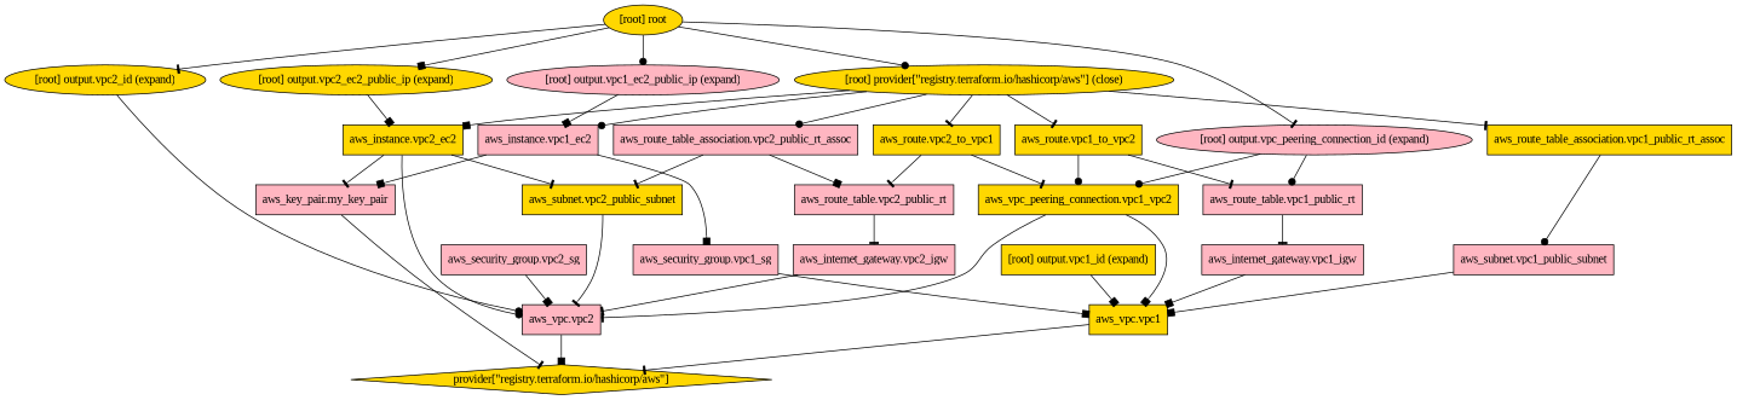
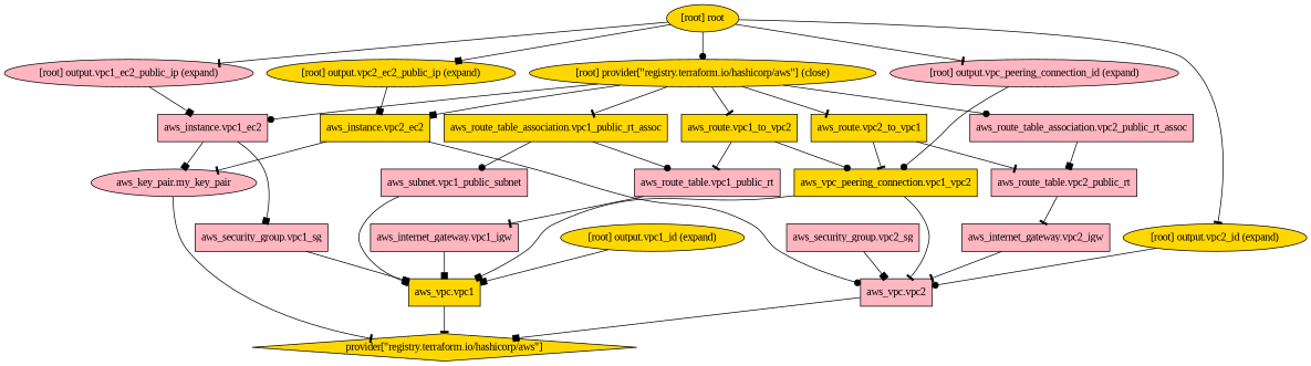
  digraph {
    compound=true
    fontname="Liberation Serif"
    newrank=true
    node [fillcolor=lightpink fontname="Liberation Serif" shape=box style=filled]
    edge [arrowhead=tee fontname="Liberation Serif"]
    n1 [label="aws_instance.vpc1_ec2"]
-   n2 [label="aws_key_pair.my_key_pair"]
+   n2 [label="aws_key_pair.my_key_pair" shape=ellipse]
    n3 [label="aws_security_group.vpc1_sg"]
    n4 [label="aws_subnet.vpc1_public_subnet"]
    n5 [fillcolor=gold label="aws_instance.vpc2_ec2"]
    n6 [label="aws_security_group.vpc2_sg"]
-   n7 [fillcolor=gold label="aws_subnet.vpc2_public_subnet"]
    n8 [label="aws_internet_gateway.vpc1_igw"]
    n9 [fillcolor=gold label="aws_vpc.vpc1"]
    n10 [label="aws_internet_gateway.vpc2_igw"]
    n11 [label="aws_vpc.vpc2"]
    n12 [fillcolor=gold label="provider[\"registry.terraform.io/hashicorp/aws\"]" shape=diamond]
    n13 [fillcolor=gold label="aws_route.vpc1_to_vpc2"]
    n14 [label="aws_route_table.vpc1_public_rt"]
    n15 [fillcolor=gold label="aws_vpc_peering_connection.vpc1_vpc2"]
    n16 [fillcolor=gold label="aws_route.vpc2_to_vpc1"]
    n17 [label="aws_route_table.vpc2_public_rt"]
    n18 [fillcolor=gold label="aws_route_table_association.vpc1_public_rt_assoc"]
    n19 [label="aws_route_table_association.vpc2_public_rt_assoc"]
    "[root] output.vpc1_ec2_public_ip (expand)" [shape=""]
-   "[root] output.vpc1_id (expand)" [fillcolor=gold]
+   "[root] output.vpc1_id (expand)" [fillcolor=gold shape=""]
    "[root] output.vpc2_ec2_public_ip (expand)" [fillcolor=gold shape=""]
    "[root] output.vpc2_id (expand)" [fillcolor=gold shape=""]
    "[root] output.vpc_peering_connection_id (expand)" [shape=""]
    "[root] provider[\"registry.terraform.io/hashicorp/aws\"] (close)" [fillcolor=gold shape=""]
    "[root] root" [fillcolor=gold shape=""]
    subgraph sub_1 {
      n1
      n2
      n3
      n4
      n5
      n6
-     n7
      n8
      n9
      n10
      n11
      n12
      n13
      n14
      n15
      n16
      n17
      n18
      n19
      "[root] output.vpc1_ec2_public_ip (expand)"
      "[root] output.vpc1_id (expand)"
      "[root] output.vpc2_ec2_public_ip (expand)"
      "[root] output.vpc2_id (expand)"
      "[root] output.vpc_peering_connection_id (expand)"
      "[root] provider[\"registry.terraform.io/hashicorp/aws\"] (close)"
      "[root] root"
    }
    n1 -> n2 [arrowhead=box]
    n1 -> n3 [arrowhead=box]
    n2 -> n12
    n3 -> n9 [arrowhead=box]
    n4 -> n9 [arrowhead=box]
    n5 -> n2
-   n5 -> n7
    n5 -> n11 [arrowhead=dot]
    n6 -> n11 [arrowhead=box]
-   n7 -> n11
    n8 -> n9 [arrowhead=box]
    n9 -> n12
    n10 -> n11
    n11 -> n12 [arrowhead=box]
    n13 -> n14
    n13 -> n15 [arrowhead=dot]
    n14 -> n8
    n15 -> n9 [arrowhead=box]
    n15 -> n11
    n16 -> n15
    n16 -> n17
    n17 -> n10
    n18 -> n4 [arrowhead=dot]
-   "[root] output.vpc_peering_connection_id (expand)" -> n14 [arrowhead=dot]
-   n19 -> n7
+   n18 -> n14 [arrowhead=dot]
    n19 -> n17 [arrowhead=box]
    "[root] output.vpc1_ec2_public_ip (expand)" -> n1 [arrowhead=box]
    "[root] output.vpc1_id (expand)" -> n9 [arrowhead=box]
    "[root] output.vpc2_ec2_public_ip (expand)" -> n5 [arrowhead=box]
    "[root] output.vpc2_id (expand)" -> n11 [arrowhead=dot]
    "[root] output.vpc_peering_connection_id (expand)" -> n15 [arrowhead=dot]
    "[root] provider[\"registry.terraform.io/hashicorp/aws\"] (close)" -> n1 [arrowhead=dot]
    "[root] provider[\"registry.terraform.io/hashicorp/aws\"] (close)" -> n5 [arrowhead=box]
    "[root] provider[\"registry.terraform.io/hashicorp/aws\"] (close)" -> n13
    "[root] provider[\"registry.terraform.io/hashicorp/aws\"] (close)" -> n16
    "[root] provider[\"registry.terraform.io/hashicorp/aws\"] (close)" -> n18
    "[root] provider[\"registry.terraform.io/hashicorp/aws\"] (close)" -> n19 [arrowhead=dot]
-   "[root] root" -> "[root] output.vpc1_ec2_public_ip (expand)" [arrowhead=dot]
+   "[root] root" -> "[root] output.vpc1_ec2_public_ip (expand)"
    "[root] root" -> "[root] output.vpc2_ec2_public_ip (expand)" [arrowhead=box]
    "[root] root" -> "[root] output.vpc2_id (expand)"
    "[root] root" -> "[root] output.vpc_peering_connection_id (expand)"
    "[root] root" -> "[root] provider[\"registry.terraform.io/hashicorp/aws\"] (close)" [arrowhead=dot]
  }
